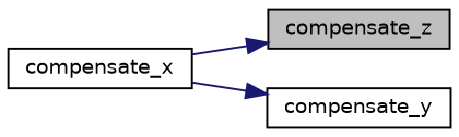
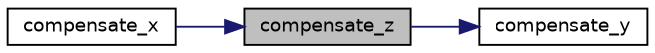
  digraph {
    rankdir=LR
    node [color=black fillcolor=white fontname=Helvetica fontsize=10 shape=record style=filled]
    edge [color=midnightblue fontname=Helvetica fontsize=10 labelfontname=Helvetica labelfontsize=10 style=solid]
    n1 [fillcolor=grey75 fontcolor=black height=0.2 label=compensate_z width=0.4]
    n2 [height=0.2 label=compensate_y width=0.4]
    n3 [height=0.2 label=compensate_x width=0.4]
-   n3 -> n2
+   n1 -> n2
    n3 -> n1
  }
